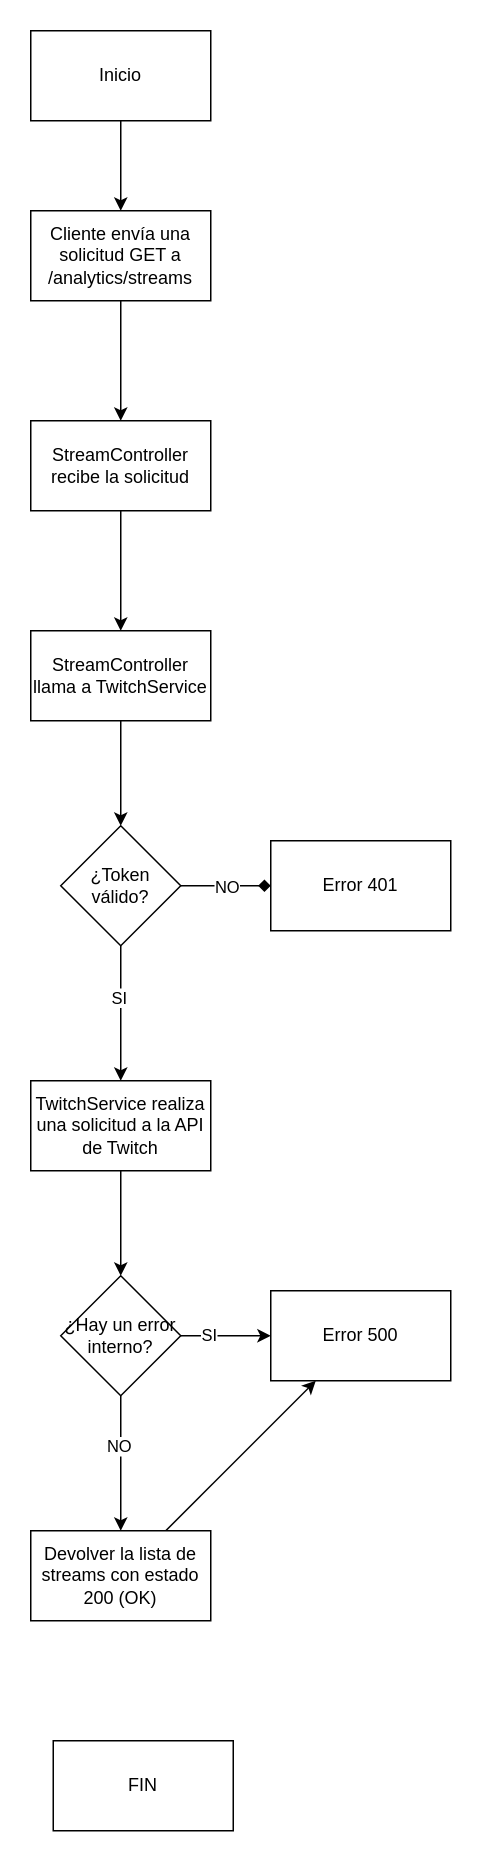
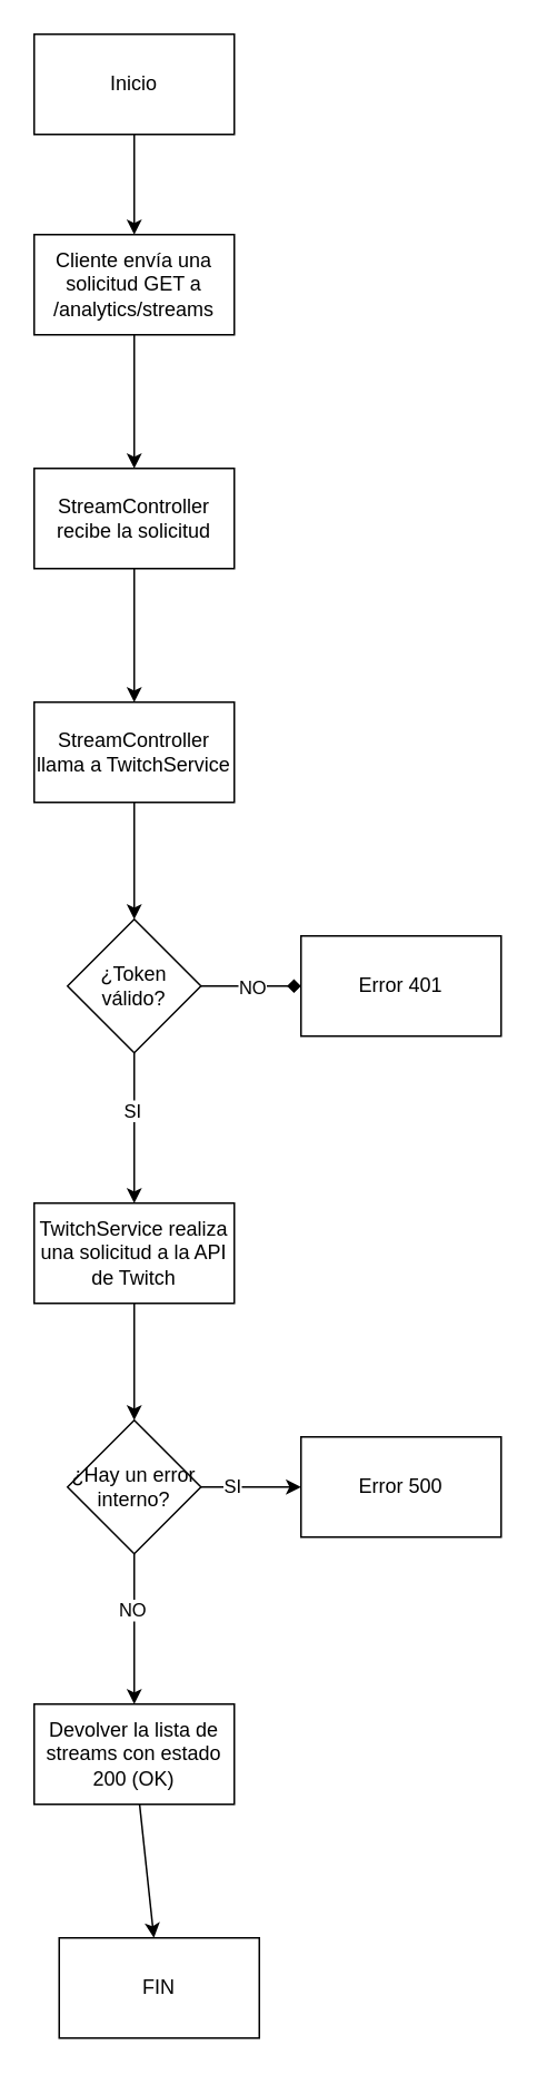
  <mxCell id="0" />
  <mxCell id="1" parent="0" />
  <mxCell id="2" style="edgeStyle=none;html=1;" edge="1" parent="1" source="3" target="5"><mxGeometry relative="1" as="geometry"><mxPoint x="80" y="170" as="targetPoint" /></mxGeometry></mxCell>
  <mxCell id="3" value="Inicio" style="rounded=0;whiteSpace=wrap;html=1;" vertex="1" parent="1"><mxGeometry x="20" y="20" width="120" height="60" as="geometry" /></mxCell>
  <mxCell id="4" value="" style="edgeStyle=none;html=1;" edge="1" parent="1" source="5" target="7"><mxGeometry relative="1" as="geometry" /></mxCell>
  <mxCell id="5" value="Cliente envía una solicitud GET a /analytics/streams" style="rounded=0;whiteSpace=wrap;html=1;" vertex="1" parent="1"><mxGeometry x="20" y="140" width="120" height="60" as="geometry" /></mxCell>
  <mxCell id="6" value="" style="edgeStyle=none;html=1;" edge="1" parent="1" source="7" target="9"><mxGeometry relative="1" as="geometry" /></mxCell>
  <mxCell id="7" value="StreamController recibe la solicitud" style="whiteSpace=wrap;html=1;rounded=0;" vertex="1" parent="1"><mxGeometry x="20" y="280" width="120" height="60" as="geometry" /></mxCell>
  <mxCell id="8" value="" style="edgeStyle=none;html=1;" edge="1" parent="1" source="9" target="12"><mxGeometry relative="1" as="geometry" /></mxCell>
  <mxCell id="9" value="StreamController llama a TwitchService" style="whiteSpace=wrap;html=1;rounded=0;" vertex="1" parent="1"><mxGeometry x="20" y="420" width="120" height="60" as="geometry" /></mxCell>
  <mxCell id="10" value="" style="edgeStyle=none;html=1;endArrow=diamond;" edge="1" parent="1" source="12" target="13"><mxGeometry relative="1" as="geometry" /></mxCell>
  <mxCell id="11" value="NO" style="edgeLabel;html=1;align=center;verticalAlign=middle;resizable=0;points=[];" vertex="1" connectable="0" parent="10"><mxGeometry x="-0.344" y="-2" relative="1" as="geometry"><mxPoint x="10" y="-2" as="offset" /></mxGeometry></mxCell>
  <mxCell id="12" value="¿Token válido?" style="rhombus;whiteSpace=wrap;html=1;rounded=0;" vertex="1" parent="1"><mxGeometry x="40" y="550" width="80" height="80" as="geometry" /></mxCell>
  <mxCell id="13" value="Error 401" style="whiteSpace=wrap;html=1;rounded=0;" vertex="1" parent="1"><mxGeometry x="180" y="560" width="120" height="60" as="geometry" /></mxCell>
  <mxCell id="14" value="" style="edgeStyle=none;html=1;" edge="1" parent="1" target="17"><mxGeometry relative="1" as="geometry"><mxPoint x="80" y="630" as="sourcePoint" /></mxGeometry></mxCell>
  <mxCell id="15" value="SI" style="edgeLabel;html=1;align=center;verticalAlign=middle;resizable=0;points=[];" vertex="1" connectable="0" parent="14"><mxGeometry x="-0.244" y="-2" relative="1" as="geometry"><mxPoint as="offset" /></mxGeometry></mxCell>
  <mxCell id="16" value="" style="edgeStyle=none;html=1;" edge="1" parent="1" source="17" target="22"><mxGeometry relative="1" as="geometry" /></mxCell>
  <mxCell id="17" value="TwitchService realiza una solicitud a la API de Twitch" style="whiteSpace=wrap;html=1;rounded=0;" vertex="1" parent="1"><mxGeometry x="20" y="720" width="120" height="60" as="geometry" /></mxCell>
  <mxCell id="18" value="" style="edgeStyle=none;html=1;" edge="1" parent="1" source="22" target="23"><mxGeometry relative="1" as="geometry" /></mxCell>
  <mxCell id="19" value="SI" style="edgeLabel;html=1;align=center;verticalAlign=middle;resizable=0;points=[];" vertex="1" connectable="0" parent="18"><mxGeometry x="-0.411" y="1" relative="1" as="geometry"><mxPoint as="offset" /></mxGeometry></mxCell>
  <mxCell id="20" value="" style="edgeStyle=none;html=1;" edge="1" parent="1" source="22" target="25"><mxGeometry relative="1" as="geometry" /></mxCell>
  <mxCell id="21" value="NO" style="edgeLabel;html=1;align=center;verticalAlign=middle;resizable=0;points=[];" vertex="1" connectable="0" parent="20"><mxGeometry x="-0.259" y="-2" relative="1" as="geometry"><mxPoint as="offset" /></mxGeometry></mxCell>
  <mxCell id="22" value="¿Hay un error interno?" style="rhombus;whiteSpace=wrap;html=1;rounded=0;" vertex="1" parent="1"><mxGeometry x="40" y="850" width="80" height="80" as="geometry" /></mxCell>
  <mxCell id="23" value="Error 500" style="whiteSpace=wrap;html=1;rounded=0;" vertex="1" parent="1"><mxGeometry x="180" y="860" width="120" height="60" as="geometry" /></mxCell>
- <mxCell id="24" value="" style="edgeStyle=none;html=1;" edge="1" parent="1" source="25" target="23"><mxGeometry relative="1" as="geometry" /></mxCell>
+ <mxCell id="24" value="" style="edgeStyle=none;html=1;" edge="1" parent="1" source="25" target="26"><mxGeometry relative="1" as="geometry" /></mxCell>
  <mxCell id="25" value="Devolver la lista de streams con estado 200 (OK)" style="whiteSpace=wrap;html=1;rounded=0;" vertex="1" parent="1"><mxGeometry x="20" y="1020" width="120" height="60" as="geometry" /></mxCell>
  <mxCell id="26" value="FIN" style="whiteSpace=wrap;html=1;rounded=0;" vertex="1" parent="1"><mxGeometry x="35" y="1160" width="120" height="60" as="geometry" /></mxCell>
